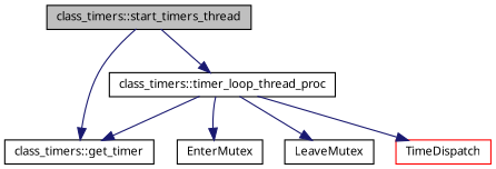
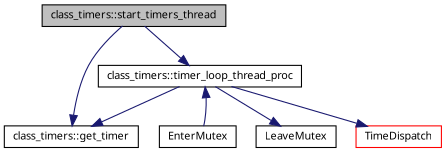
  digraph {
    rankdir=TB
    node [color=black fillcolor=white fontname="FreeSans.ttf" fontsize=10 shape=record style=filled]
    edge [color=midnightblue fontname="FreeSans.ttf" fontsize=10 labelfontname="FreeSans.ttf" labelfontsize=10 style=solid]
    n1 [fillcolor=grey75 fontcolor=black height=0.2 label="class_timers::start_timers_thread" width=0.4]
    n2 [height=0.2 label="class_timers::get_timer" width=0.4]
    n3 [height=0.2 label="class_timers::timer_loop_thread_proc" width=0.4]
    n4 [height=0.2 label=EnterMutex width=0.4]
    n5 [height=0.2 label=LeaveMutex width=0.4]
    n6 [color=red height=0.2 label=TimeDispatch width=0.4]
    n1 -> n2
    n1 -> n3
    n3 -> n2
-   n3 -> n4
+   n4 -> n3
    n3 -> n5
    n3 -> n6
  }
